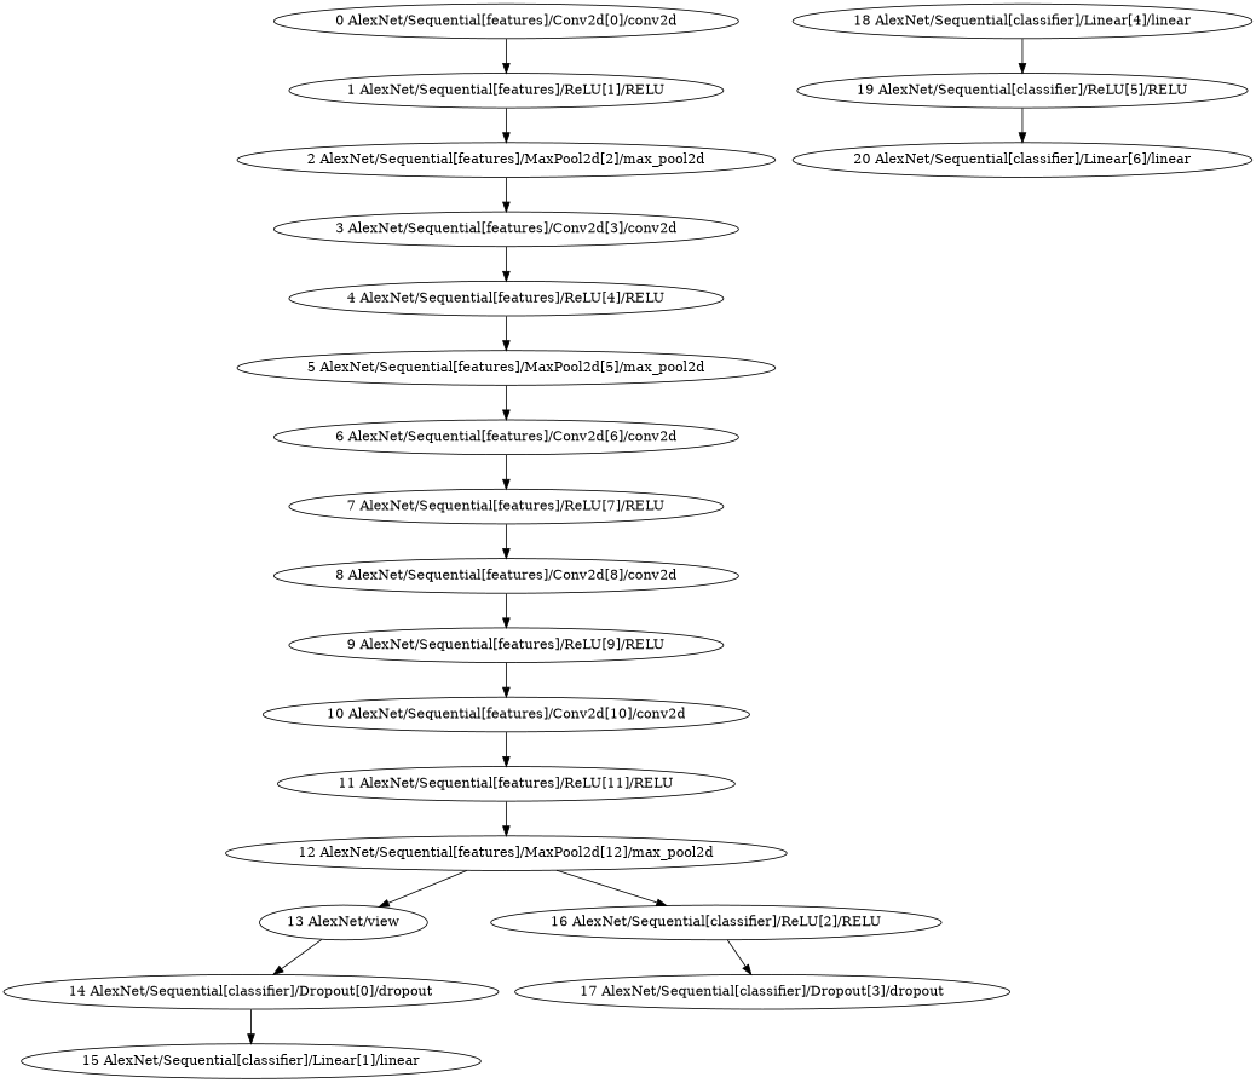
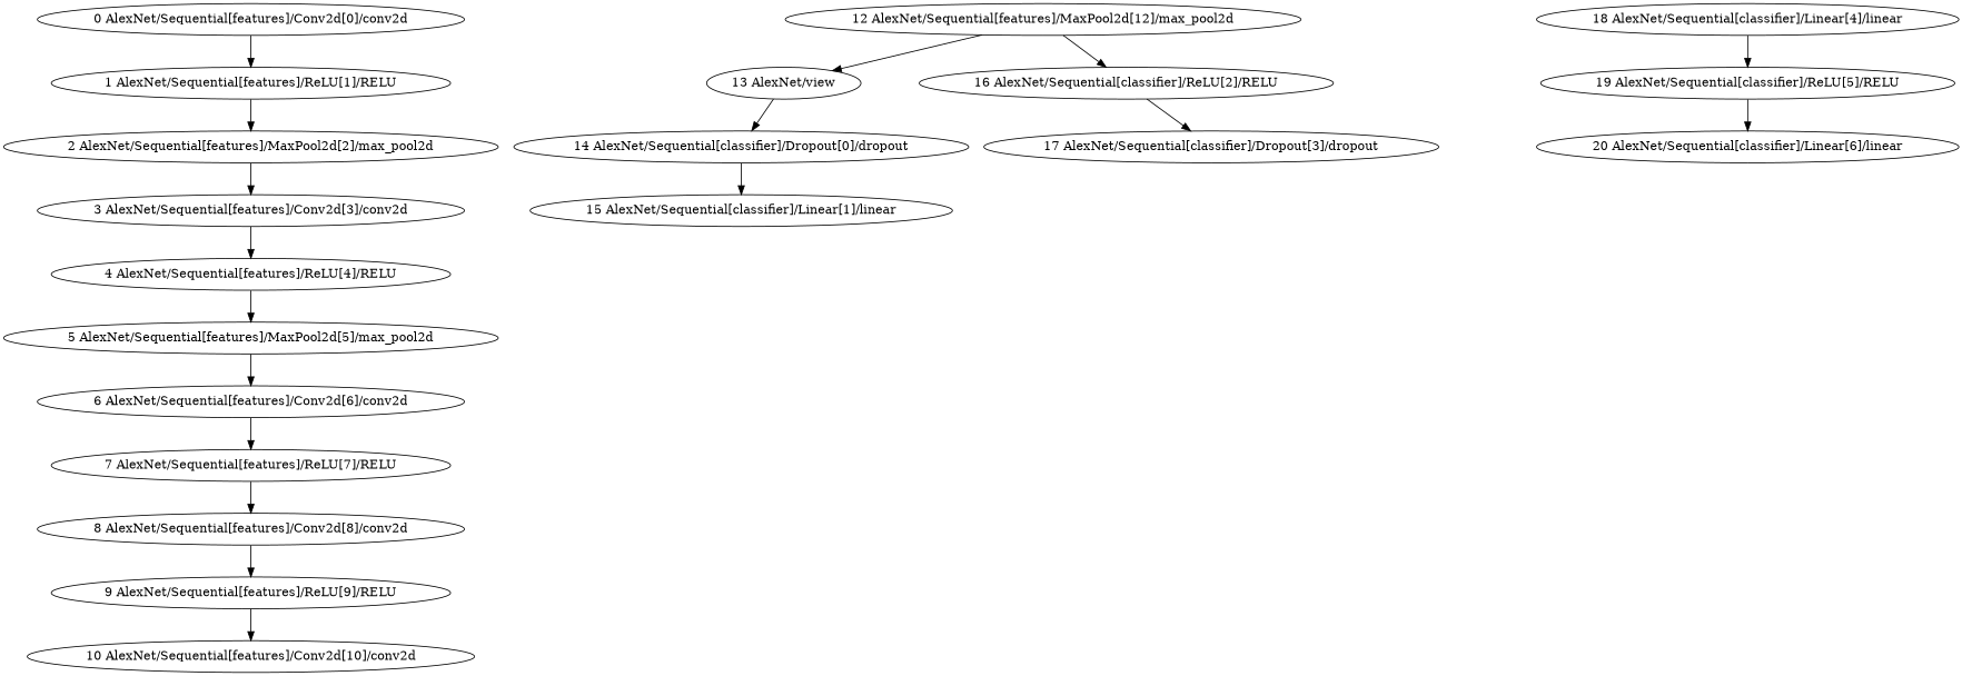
  strict digraph {
    node [type=RELU]
    "0 AlexNet/Sequential[features]/Conv2d[0]/conv2d" [scope="AlexNet/Sequential[features]/Conv2d[0]" type=conv2d]
    "1 AlexNet/Sequential[features]/ReLU[1]/RELU" [scope="AlexNet/Sequential[features]/ReLU[1]"]
    "2 AlexNet/Sequential[features]/MaxPool2d[2]/max_pool2d" [scope="AlexNet/Sequential[features]/MaxPool2d[2]" type=max_pool2d]
    "3 AlexNet/Sequential[features]/Conv2d[3]/conv2d" [scope="AlexNet/Sequential[features]/Conv2d[3]" type=conv2d]
    "4 AlexNet/Sequential[features]/ReLU[4]/RELU" [scope="AlexNet/Sequential[features]/ReLU[4]"]
    "5 AlexNet/Sequential[features]/MaxPool2d[5]/max_pool2d" [scope="AlexNet/Sequential[features]/MaxPool2d[5]" type=max_pool2d]
    "6 AlexNet/Sequential[features]/Conv2d[6]/conv2d" [scope="AlexNet/Sequential[features]/Conv2d[6]" type=conv2d]
    "7 AlexNet/Sequential[features]/ReLU[7]/RELU" [scope="AlexNet/Sequential[features]/ReLU[7]"]
    "8 AlexNet/Sequential[features]/Conv2d[8]/conv2d" [scope="AlexNet/Sequential[features]/Conv2d[8]" type=conv2d]
    "9 AlexNet/Sequential[features]/ReLU[9]/RELU" [scope="AlexNet/Sequential[features]/ReLU[9]"]
    "10 AlexNet/Sequential[features]/Conv2d[10]/conv2d" [scope="AlexNet/Sequential[features]/Conv2d[10]" type=conv2d]
-   "11 AlexNet/Sequential[features]/ReLU[11]/RELU" [scope="AlexNet/Sequential[features]/ReLU[11]"]
    "12 AlexNet/Sequential[features]/MaxPool2d[12]/max_pool2d" [scope="AlexNet/Sequential[features]/MaxPool2d[12]" type=max_pool2d]
    "13 AlexNet/view" [scope=AlexNet type=view]
    "16 AlexNet/Sequential[classifier]/ReLU[2]/RELU" [scope="AlexNet/Sequential[classifier]/ReLU[2]"]
    "14 AlexNet/Sequential[classifier]/Dropout[0]/dropout" [scope="AlexNet/Sequential[classifier]/Dropout[0]" type=dropout]
    "15 AlexNet/Sequential[classifier]/Linear[1]/linear" [scope="AlexNet/Sequential[classifier]/Linear[1]" type=linear]
    "17 AlexNet/Sequential[classifier]/Dropout[3]/dropout" [scope="AlexNet/Sequential[classifier]/Dropout[3]" type=dropout]
    "18 AlexNet/Sequential[classifier]/Linear[4]/linear" [scope="AlexNet/Sequential[classifier]/Linear[4]" type=linear]
    "19 AlexNet/Sequential[classifier]/ReLU[5]/RELU" [scope="AlexNet/Sequential[classifier]/ReLU[5]"]
    "20 AlexNet/Sequential[classifier]/Linear[6]/linear" [scope="AlexNet/Sequential[classifier]/Linear[6]" type=linear]
    "0 AlexNet/Sequential[features]/Conv2d[0]/conv2d" -> "1 AlexNet/Sequential[features]/ReLU[1]/RELU"
    "1 AlexNet/Sequential[features]/ReLU[1]/RELU" -> "2 AlexNet/Sequential[features]/MaxPool2d[2]/max_pool2d"
    "2 AlexNet/Sequential[features]/MaxPool2d[2]/max_pool2d" -> "3 AlexNet/Sequential[features]/Conv2d[3]/conv2d"
    "3 AlexNet/Sequential[features]/Conv2d[3]/conv2d" -> "4 AlexNet/Sequential[features]/ReLU[4]/RELU"
    "4 AlexNet/Sequential[features]/ReLU[4]/RELU" -> "5 AlexNet/Sequential[features]/MaxPool2d[5]/max_pool2d"
    "5 AlexNet/Sequential[features]/MaxPool2d[5]/max_pool2d" -> "6 AlexNet/Sequential[features]/Conv2d[6]/conv2d"
    "6 AlexNet/Sequential[features]/Conv2d[6]/conv2d" -> "7 AlexNet/Sequential[features]/ReLU[7]/RELU"
    "7 AlexNet/Sequential[features]/ReLU[7]/RELU" -> "8 AlexNet/Sequential[features]/Conv2d[8]/conv2d"
    "8 AlexNet/Sequential[features]/Conv2d[8]/conv2d" -> "9 AlexNet/Sequential[features]/ReLU[9]/RELU"
    "9 AlexNet/Sequential[features]/ReLU[9]/RELU" -> "10 AlexNet/Sequential[features]/Conv2d[10]/conv2d"
-   "10 AlexNet/Sequential[features]/Conv2d[10]/conv2d" -> "11 AlexNet/Sequential[features]/ReLU[11]/RELU"
-   "11 AlexNet/Sequential[features]/ReLU[11]/RELU" -> "12 AlexNet/Sequential[features]/MaxPool2d[12]/max_pool2d"
    "12 AlexNet/Sequential[features]/MaxPool2d[12]/max_pool2d" -> "13 AlexNet/view"
    "12 AlexNet/Sequential[features]/MaxPool2d[12]/max_pool2d" -> "16 AlexNet/Sequential[classifier]/ReLU[2]/RELU"
    "13 AlexNet/view" -> "14 AlexNet/Sequential[classifier]/Dropout[0]/dropout"
    "16 AlexNet/Sequential[classifier]/ReLU[2]/RELU" -> "17 AlexNet/Sequential[classifier]/Dropout[3]/dropout"
    "14 AlexNet/Sequential[classifier]/Dropout[0]/dropout" -> "15 AlexNet/Sequential[classifier]/Linear[1]/linear"
    "18 AlexNet/Sequential[classifier]/Linear[4]/linear" -> "19 AlexNet/Sequential[classifier]/ReLU[5]/RELU"
    "19 AlexNet/Sequential[classifier]/ReLU[5]/RELU" -> "20 AlexNet/Sequential[classifier]/Linear[6]/linear"
  }
